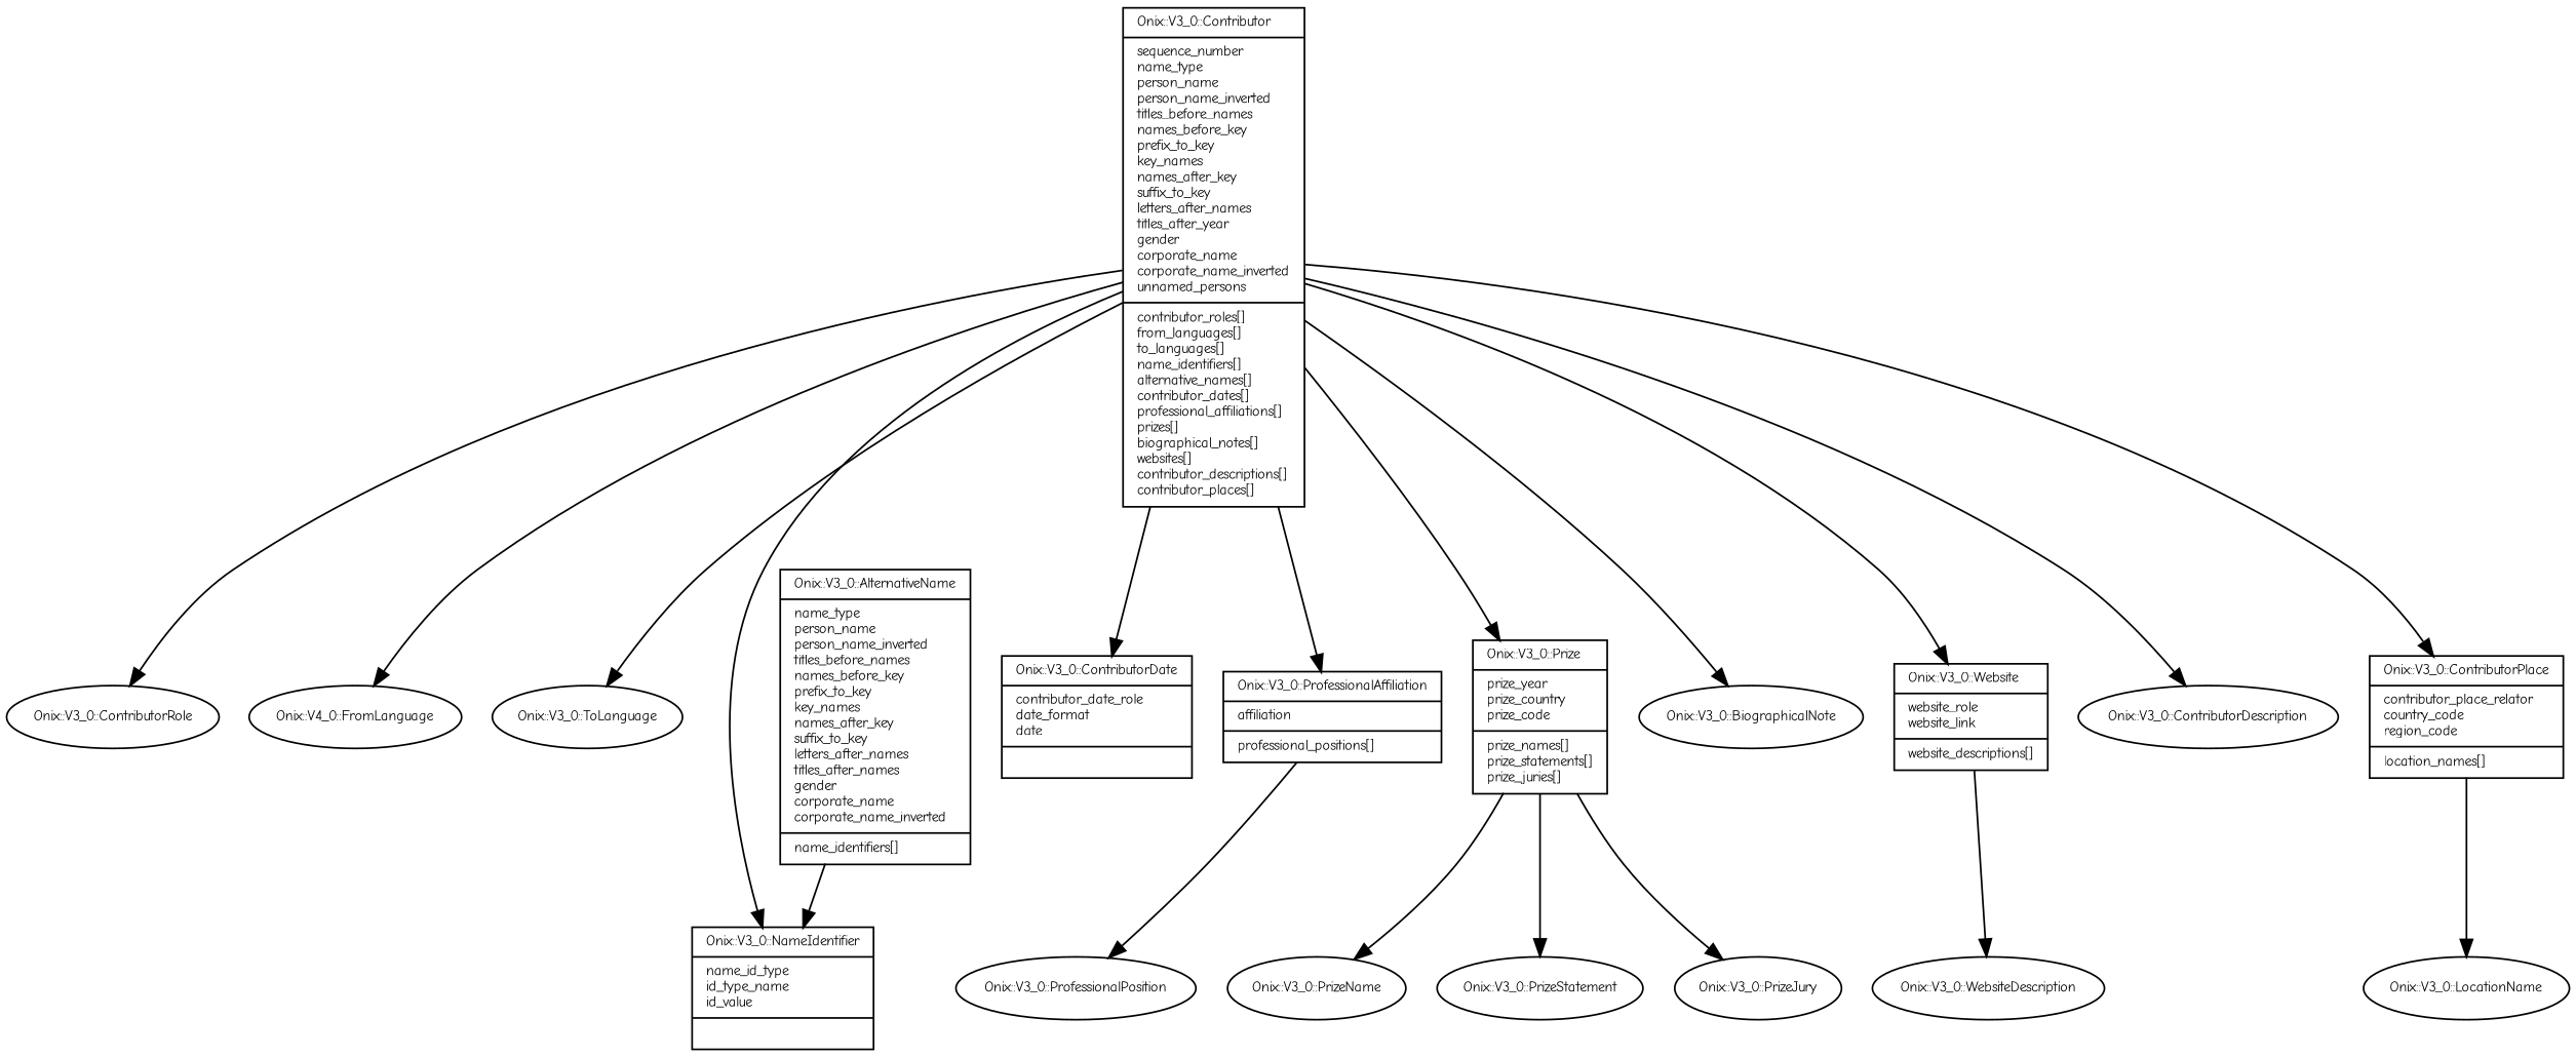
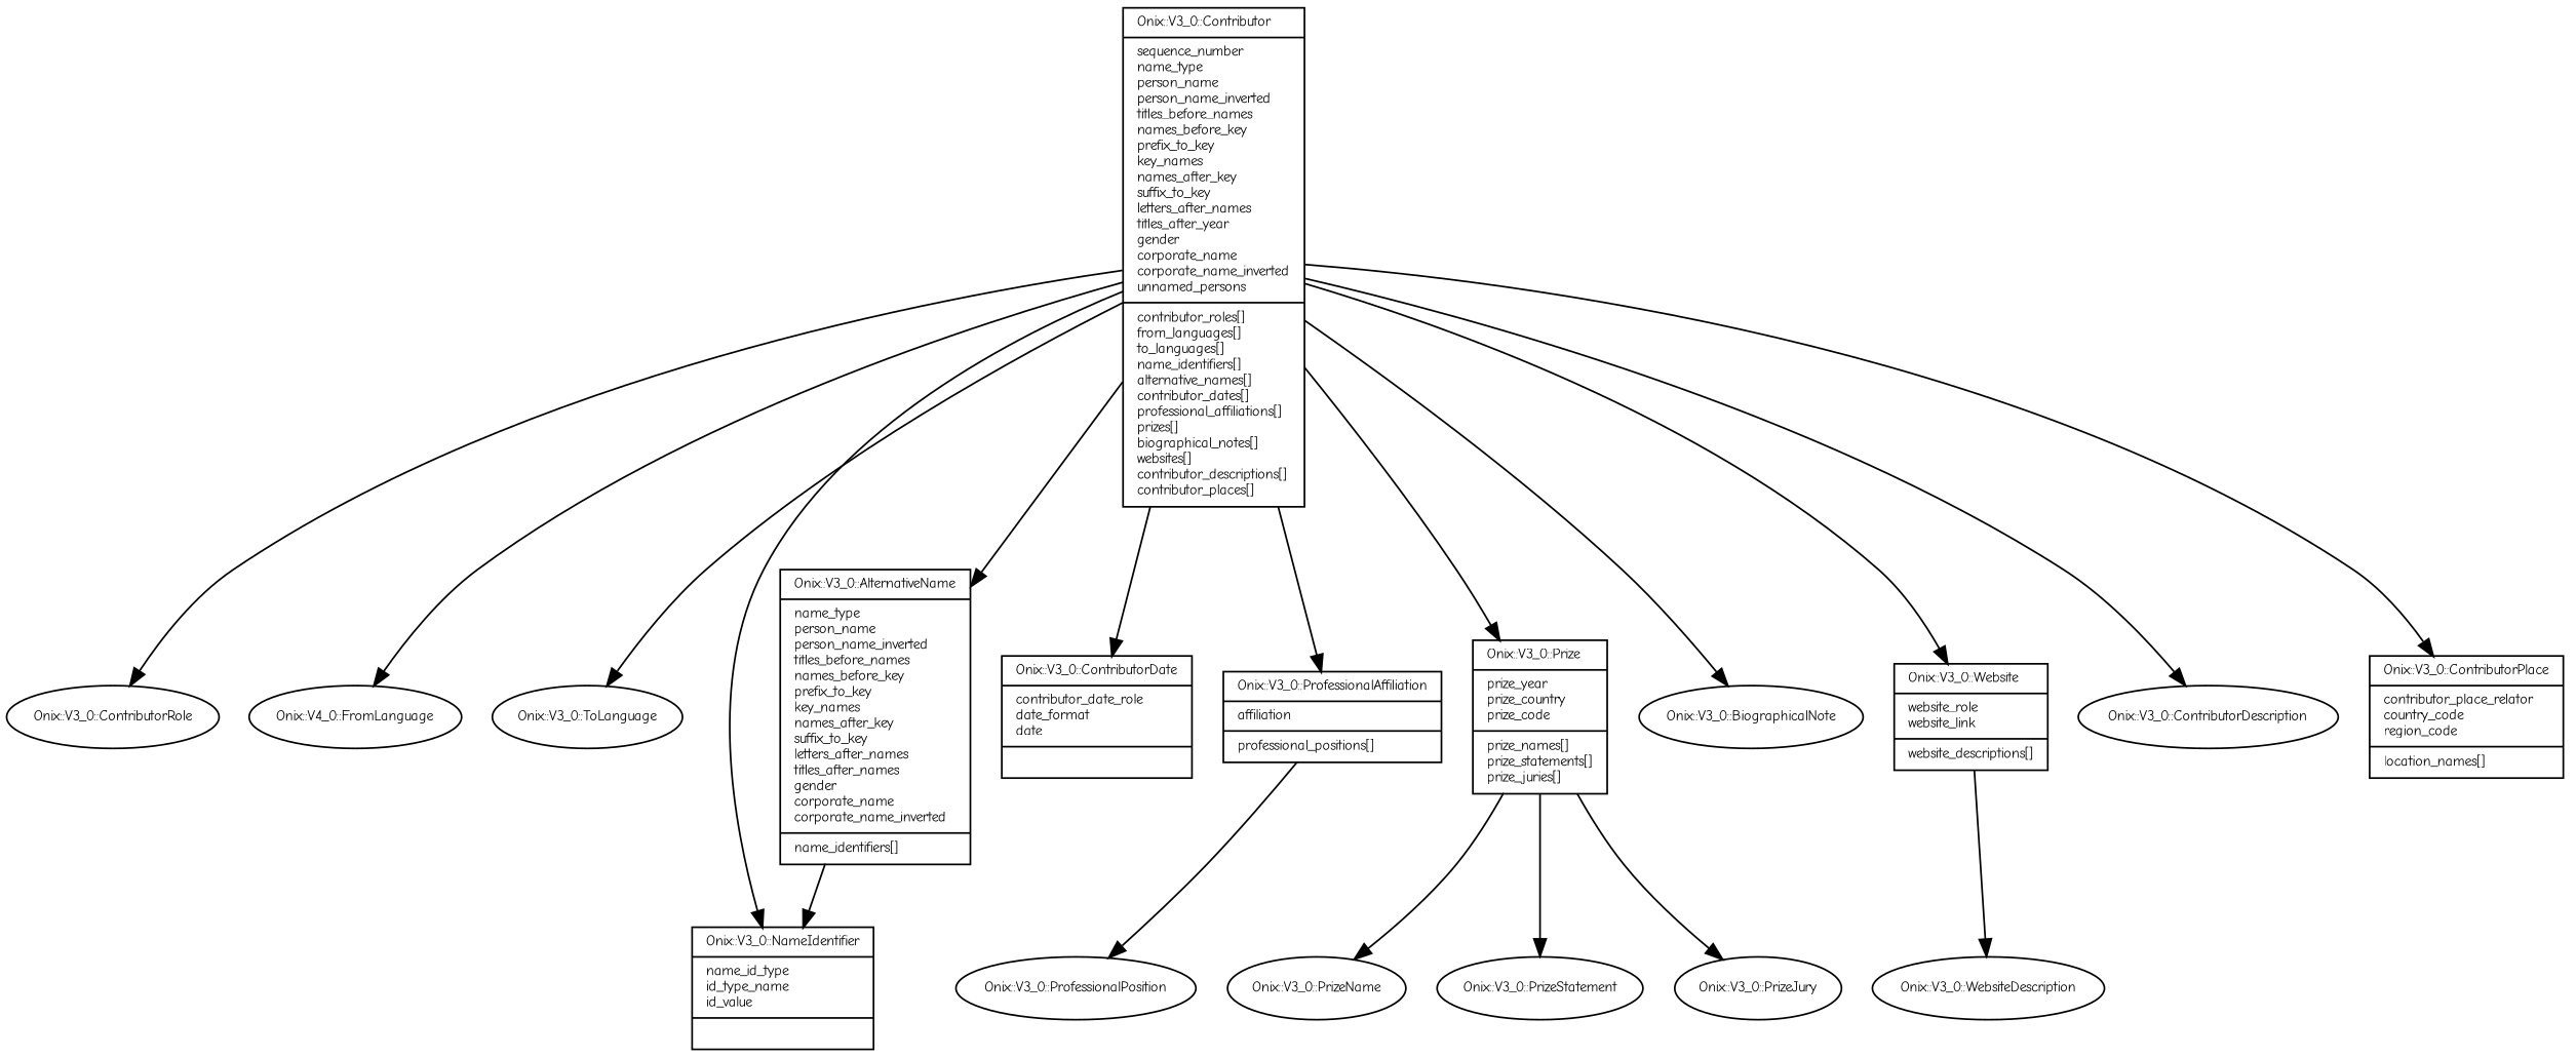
  digraph {
    fontname="Comic Neue"
    fontsize=8
    node [fontname="Comic Neue" fontsize=8 shape=oval]
    edge [arrowhead=normal fontname="Comic Neue" fontsize=8]
    n1 [label="{Onix::V3_0::Contributor\l|sequence_number\lname_type\lperson_name\lperson_name_inverted\ltitles_before_names\lnames_before_key\lprefix_to_key\lkey_names\lnames_after_key\lsuffix_to_key\lletters_after_names\ltitles_after_year\lgender\lcorporate_name\lcorporate_name_inverted\lunnamed_persons\l|contributor_roles[]\lfrom_languages[]\lto_languages[]\lname_identifiers[]\lalternative_names[]\lcontributor_dates[]\lprofessional_affiliations[]\lprizes[]\lbiographical_notes[]\lwebsites[]\lcontributor_descriptions[]\lcontributor_places[]\l}" shape=record]
    n2 [label="Onix::V3_0::ContributorRole"]
    n3 [label="Onix::V4_0::FromLanguage"]
    n4 [label="Onix::V3_0::ToLanguage"]
    n5 [label="{Onix::V3_0::NameIdentifier\l|name_id_type\lid_type_name\lid_value\l|\l}" shape=record]
    n6 [label="{Onix::V3_0::AlternativeName\l|name_type\lperson_name\lperson_name_inverted\ltitles_before_names\lnames_before_key\lprefix_to_key\lkey_names\lnames_after_key\lsuffix_to_key\lletters_after_names\ltitles_after_names\lgender\lcorporate_name\lcorporate_name_inverted\l|name_identifiers[]\l}" shape=record]
    n7 [label="{Onix::V3_0::ContributorDate\l|contributor_date_role\ldate_format\ldate\l|\l}" shape=record]
    n8 [label="{Onix::V3_0::ProfessionalAffiliation\l|affiliation\l|professional_positions[]\l}" shape=record]
    n9 [label="{Onix::V3_0::Prize\l|prize_year\lprize_country\lprize_code\l|prize_names[]\lprize_statements[]\lprize_juries[]\l}" shape=record]
    n10 [label="Onix::V3_0::BiographicalNote"]
    n11 [label="{Onix::V3_0::Website\l|website_role\lwebsite_link\l|website_descriptions[]\l}" shape=record]
    n12 [label="Onix::V3_0::ContributorDescription"]
    n13 [label="{Onix::V3_0::ContributorPlace\l|contributor_place_relator\lcountry_code\lregion_code\l|location_names[]\l}" shape=record]
    n14 [label="Onix::V3_0::ProfessionalPosition"]
    n15 [label="Onix::V3_0::PrizeName"]
    n16 [label="Onix::V3_0::PrizeStatement"]
    n17 [label="Onix::V3_0::PrizeJury"]
    n18 [label="Onix::V3_0::WebsiteDescription"]
-   n19 [label="Onix::V3_0::LocationName"]
    n1 -> n2
    n1 -> n3
    n1 -> n4
    n1 -> n5
+   n1 -> n6
    n1 -> n7
    n1 -> n8
    n1 -> n9
    n1 -> n10
    n1 -> n11
    n1 -> n12
    n1 -> n13
    n6 -> n5
    n8 -> n14
    n9 -> n15
    n9 -> n16
    n9 -> n17
    n11 -> n18
-   n13 -> n19
  }
